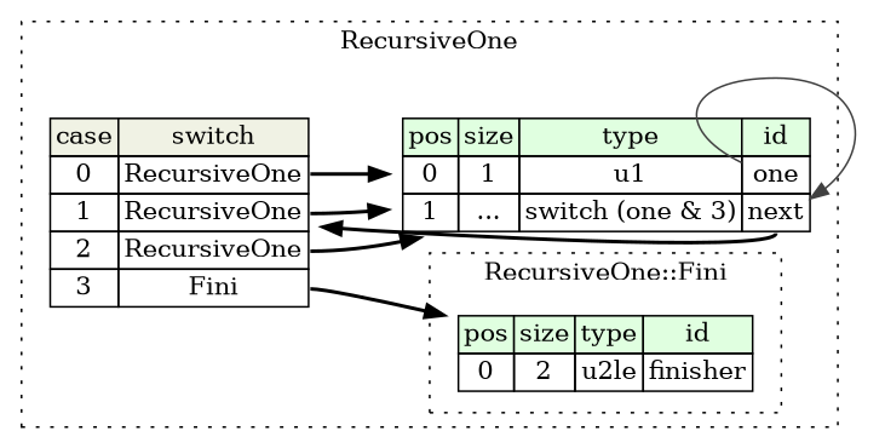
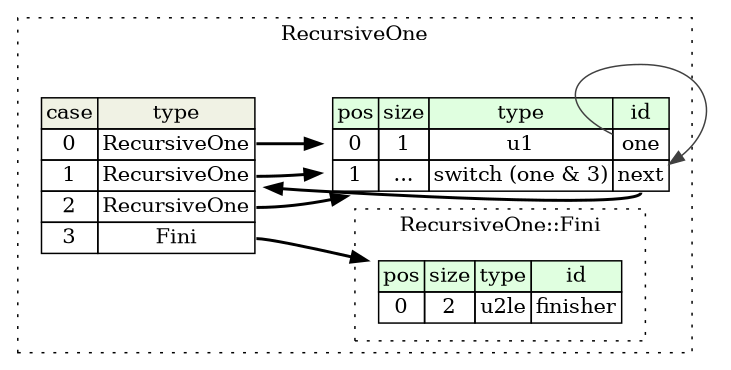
  digraph {
    rankdir=LR
    node [shape=plaintext]
    edge [style=bold]
    n1 [label=<<TABLE BORDER="0" CELLBORDER="1" CELLSPACING="0"> 				<TR><TD BGCOLOR="#E0FFE0">pos</TD><TD BGCOLOR="#E0FFE0">size</TD><TD BGCOLOR="#E0FFE0">type</TD><TD BGCOLOR="#E0FFE0">id</TD></TR> 				<TR><TD PORT="finisher_pos">0</TD><TD PORT="finisher_size">2</TD><TD>u2le</TD><TD PORT="finisher_type">finisher</TD></TR> 			</TABLE>>]
    n2 [label=<<TABLE BORDER="0" CELLBORDER="1" CELLSPACING="0"> 			<TR><TD BGCOLOR="#E0FFE0">pos</TD><TD BGCOLOR="#E0FFE0">size</TD><TD BGCOLOR="#E0FFE0">type</TD><TD BGCOLOR="#E0FFE0">id</TD></TR> 			<TR><TD PORT="one_pos">0</TD><TD PORT="one_size">1</TD><TD>u1</TD><TD PORT="one_type">one</TD></TR> 			<TR><TD PORT="next_pos">1</TD><TD PORT="next_size">...</TD><TD>switch (one &amp; 3)</TD><TD PORT="next_type">next</TD></TR> 		</TABLE>>]
-   n3 [label=<<TABLE BORDER="0" CELLBORDER="1" CELLSPACING="0"> 	<TR><TD BGCOLOR="#F0F2E4">case</TD><TD BGCOLOR="#F0F2E4">switch</TD></TR> 	<TR><TD>0</TD><TD PORT="case0">RecursiveOne</TD></TR> 	<TR><TD>1</TD><TD PORT="case1">RecursiveOne</TD></TR> 	<TR><TD>2</TD><TD PORT="case2">RecursiveOne</TD></TR> 	<TR><TD>3</TD><TD PORT="case3">Fini</TD></TR> </TABLE>>]
+   n3 [label=<<TABLE BORDER="0" CELLBORDER="1" CELLSPACING="0"> 	<TR><TD BGCOLOR="#F0F2E4">case</TD><TD BGCOLOR="#F0F2E4">type</TD></TR> 	<TR><TD>0</TD><TD PORT="case0">RecursiveOne</TD></TR> 	<TR><TD>1</TD><TD PORT="case1">RecursiveOne</TD></TR> 	<TR><TD>2</TD><TD PORT="case2">RecursiveOne</TD></TR> 	<TR><TD>3</TD><TD PORT="case3">Fini</TD></TR> </TABLE>>]
    subgraph cluster_1 {
      label=RecursiveOne
      style=dotted
      n2
      n3
      subgraph cluster_2 {
        label="RecursiveOne::Fini"
        style=dotted
        n1
      }
    }
    n2 -> n2 [color="#404040" headport=next_type tailport=one_type style=""]
    n2 -> n3 [tailport=next_type]
    n3 -> n1 [tailport=case3]
    n3 -> n2 [tailport=case0]
    n3 -> n2 [tailport=case1]
    n3 -> n2 [tailport=case2]
  }
